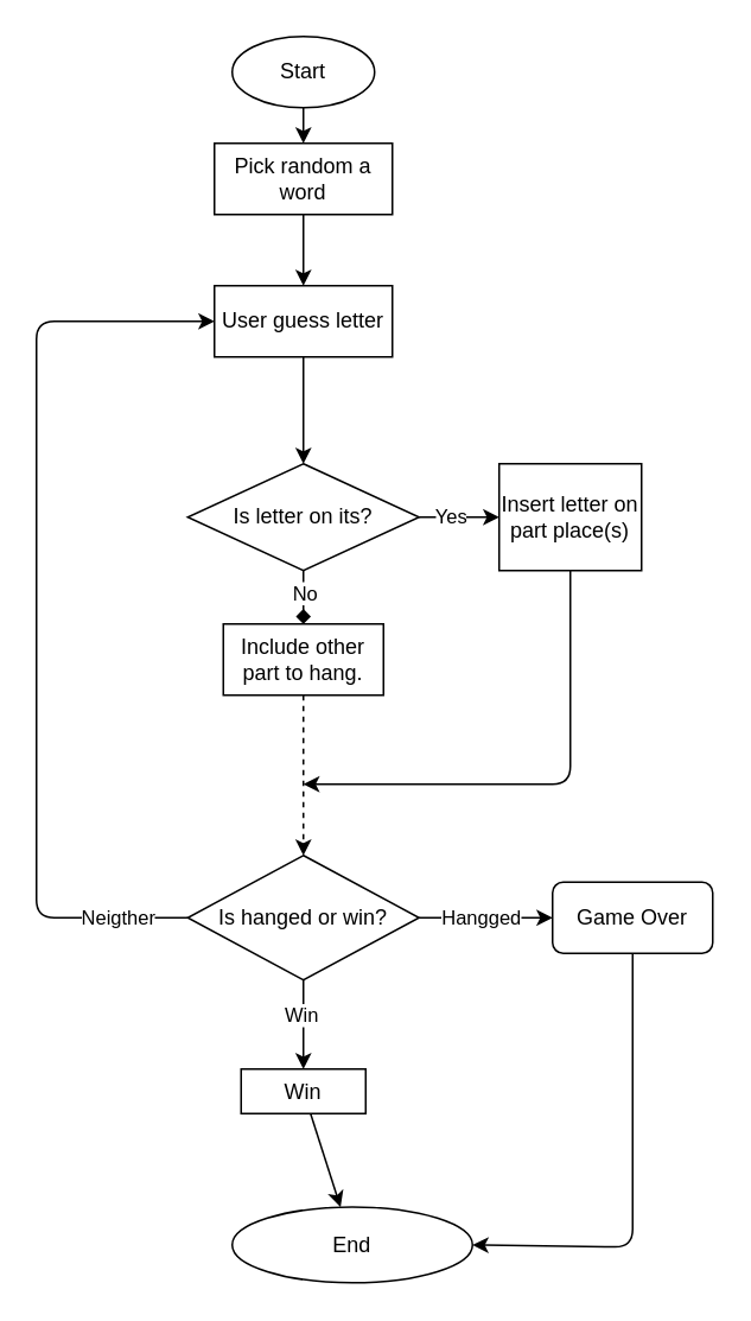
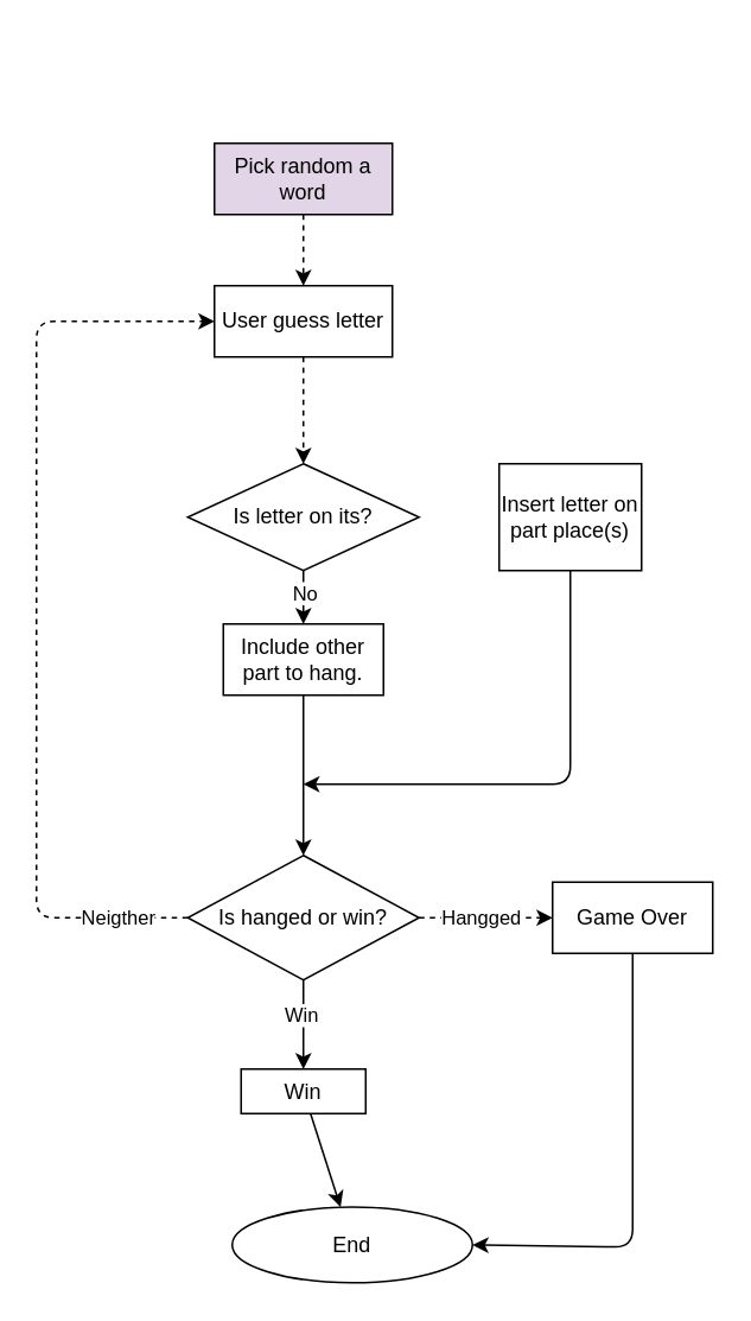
  <mxCell id="0" />
  <mxCell id="1" parent="0" />
- <mxCell id="2" value="" style="edgeStyle=none;html=1;" edge="1" parent="1" source="3" target="5"><mxGeometry relative="1" as="geometry" /></mxCell>
- <mxCell id="3" value="Start" style="ellipse;whiteSpace=wrap;html=1;" vertex="1" parent="1"><mxGeometry x="130" y="20" width="80" height="40" as="geometry" /></mxCell>
- <mxCell id="4" value="" style="edgeStyle=none;html=1;entryX=0.5;entryY=0;entryDx=0;entryDy=0;" edge="1" parent="1" source="5" target="14"><mxGeometry relative="1" as="geometry"><mxPoint x="165" y="70" as="targetPoint" /></mxGeometry></mxCell>
- <mxCell id="5" value="Pick random a word" style="whiteSpace=wrap;html=1;" vertex="1" parent="1"><mxGeometry x="120" y="80" width="100" height="40" as="geometry" /></mxCell>
- <mxCell id="6" value="" style="edgeStyle=none;html=1;" edge="1" parent="1" source="12" target="25"><mxGeometry relative="1" as="geometry" /></mxCell>
+ <mxCell id="4" value="" style="edgeStyle=none;html=1;entryX=0.5;entryY=0;entryDx=0;entryDy=0;dashed=1;" edge="1" parent="1" source="5" target="14"><mxGeometry relative="1" as="geometry"><mxPoint x="165" y="70" as="targetPoint" /></mxGeometry></mxCell>
+ <mxCell id="5" value="Pick random a word" style="whiteSpace=wrap;html=1;fillColor=#e1d5e7;" vertex="1" parent="1"><mxGeometry x="120" y="80" width="100" height="40" as="geometry" /></mxCell>
+ <mxCell id="6" value="" style="edgeStyle=none;html=1;dashed=1;" edge="1" parent="1" source="12" target="25"><mxGeometry relative="1" as="geometry" /></mxCell>
  <mxCell id="7" value="Hangged" style="edgeLabel;html=1;align=center;verticalAlign=middle;resizable=0;points=[];" vertex="1" connectable="0" parent="6"><mxGeometry x="-0.082" y="1" relative="1" as="geometry"><mxPoint as="offset" /></mxGeometry></mxCell>
  <mxCell id="8" value="" style="edgeStyle=none;html=1;" edge="1" parent="1" source="12" target="27"><mxGeometry relative="1" as="geometry" /></mxCell>
  <mxCell id="9" value="Win" style="edgeLabel;html=1;align=center;verticalAlign=middle;resizable=0;points=[];" vertex="1" connectable="0" parent="8"><mxGeometry x="-0.24" y="-2" relative="1" as="geometry"><mxPoint as="offset" /></mxGeometry></mxCell>
- <mxCell id="10" style="edgeStyle=none;html=1;exitX=0;exitY=0.5;exitDx=0;exitDy=0;entryX=0;entryY=0.5;entryDx=0;entryDy=0;" edge="1" parent="1" source="12" target="14"><mxGeometry relative="1" as="geometry"><mxPoint x="70" y="210" as="targetPoint" /><Array as="points"><mxPoint x="20" y="515" /><mxPoint x="20" y="180" /></Array></mxGeometry></mxCell>
+ <mxCell id="10" style="edgeStyle=none;html=1;exitX=0;exitY=0.5;exitDx=0;exitDy=0;entryX=0;entryY=0.5;entryDx=0;entryDy=0;dashed=1;" edge="1" parent="1" source="12" target="14"><mxGeometry relative="1" as="geometry"><mxPoint x="70" y="210" as="targetPoint" /><Array as="points"><mxPoint x="20" y="515" /><mxPoint x="20" y="180" /></Array></mxGeometry></mxCell>
  <mxCell id="11" value="Neigther" style="edgeLabel;html=1;align=center;verticalAlign=middle;resizable=0;points=[];" vertex="1" connectable="0" parent="10"><mxGeometry x="-0.846" y="-1" relative="1" as="geometry"><mxPoint as="offset" /></mxGeometry></mxCell>
  <mxCell id="12" value="Is hanged or win?" style="rhombus;whiteSpace=wrap;html=1;" vertex="1" parent="1"><mxGeometry x="105" y="480" width="130" height="70" as="geometry" /></mxCell>
- <mxCell id="13" style="edgeStyle=none;html=1;entryX=0.5;entryY=0;entryDx=0;entryDy=0;" edge="1" parent="1" source="14" target="19"><mxGeometry relative="1" as="geometry" /></mxCell>
+ <mxCell id="13" style="edgeStyle=none;html=1;entryX=0.5;entryY=0;entryDx=0;entryDy=0;dashed=1;" edge="1" parent="1" source="14" target="19"><mxGeometry relative="1" as="geometry" /></mxCell>
  <mxCell id="14" value="User guess letter" style="whiteSpace=wrap;html=1;" vertex="1" parent="1"><mxGeometry x="120" y="160" width="100" height="40" as="geometry" /></mxCell>
- <mxCell id="15" value="" style="edgeStyle=none;html=1;" edge="1" parent="1" source="19" target="21"><mxGeometry relative="1" as="geometry" /></mxCell>
- <mxCell id="16" value="Yes" style="edgeLabel;html=1;align=center;verticalAlign=middle;resizable=0;points=[];" vertex="1" connectable="0" parent="15"><mxGeometry x="-0.244" y="2" relative="1" as="geometry"><mxPoint y="1" as="offset" /></mxGeometry></mxCell>
- <mxCell id="17" value="" style="edgeStyle=none;html=1;endArrow=diamond;" edge="1" parent="1" source="19" target="23"><mxGeometry relative="1" as="geometry" /></mxCell>
+ <mxCell id="17" value="" style="edgeStyle=none;html=1;" edge="1" parent="1" source="19" target="23"><mxGeometry relative="1" as="geometry" /></mxCell>
  <mxCell id="18" value="No" style="edgeLabel;html=1;align=center;verticalAlign=middle;resizable=0;points=[];" vertex="1" connectable="0" parent="17"><mxGeometry x="-0.2" relative="1" as="geometry"><mxPoint as="offset" /></mxGeometry></mxCell>
  <mxCell id="19" value="Is letter on its?" style="rhombus;whiteSpace=wrap;html=1;" vertex="1" parent="1"><mxGeometry x="105" y="260" width="130" height="60" as="geometry" /></mxCell>
  <mxCell id="20" style="edgeStyle=none;html=1;" edge="1" parent="1" source="21"><mxGeometry relative="1" as="geometry"><mxPoint x="170" y="440" as="targetPoint" /><Array as="points"><mxPoint x="320" y="440" /></Array></mxGeometry></mxCell>
  <mxCell id="21" value="Insert letter on part place(s)" style="whiteSpace=wrap;html=1;" vertex="1" parent="1"><mxGeometry x="280" y="260" width="80" height="60" as="geometry" /></mxCell>
- <mxCell id="22" style="edgeStyle=none;html=1;entryX=0.5;entryY=0;entryDx=0;entryDy=0;dashed=1;" edge="1" parent="1" source="23" target="12"><mxGeometry relative="1" as="geometry" /></mxCell>
+ <mxCell id="22" style="edgeStyle=none;html=1;entryX=0.5;entryY=0;entryDx=0;entryDy=0;" edge="1" parent="1" source="23" target="12"><mxGeometry relative="1" as="geometry" /></mxCell>
  <mxCell id="23" value="Include other part to hang." style="whiteSpace=wrap;html=1;" vertex="1" parent="1"><mxGeometry x="125" y="350" width="90" height="40" as="geometry" /></mxCell>
  <mxCell id="24" style="edgeStyle=none;html=1;entryX=1;entryY=0.5;entryDx=0;entryDy=0;" edge="1" parent="1" source="25" target="28"><mxGeometry relative="1" as="geometry"><Array as="points"><mxPoint x="355" y="700" /></Array></mxGeometry></mxCell>
- <mxCell id="25" value="Game Over" style="whiteSpace=wrap;html=1;rounded=1;" vertex="1" parent="1"><mxGeometry x="310" y="495" width="90" height="40" as="geometry" /></mxCell>
+ <mxCell id="25" value="Game Over" style="whiteSpace=wrap;html=1;" vertex="1" parent="1"><mxGeometry x="310" y="495" width="90" height="40" as="geometry" /></mxCell>
  <mxCell id="26" value="" style="edgeStyle=none;html=1;" edge="1" parent="1" source="27" target="28"><mxGeometry relative="1" as="geometry" /></mxCell>
  <mxCell id="27" value="Win" style="whiteSpace=wrap;html=1;" vertex="1" parent="1"><mxGeometry x="135" y="600" width="70" height="25" as="geometry" /></mxCell>
  <mxCell id="28" value="End" style="ellipse;whiteSpace=wrap;html=1;" vertex="1" parent="1"><mxGeometry x="130" y="677.5" width="135" height="42.5" as="geometry" /></mxCell>
